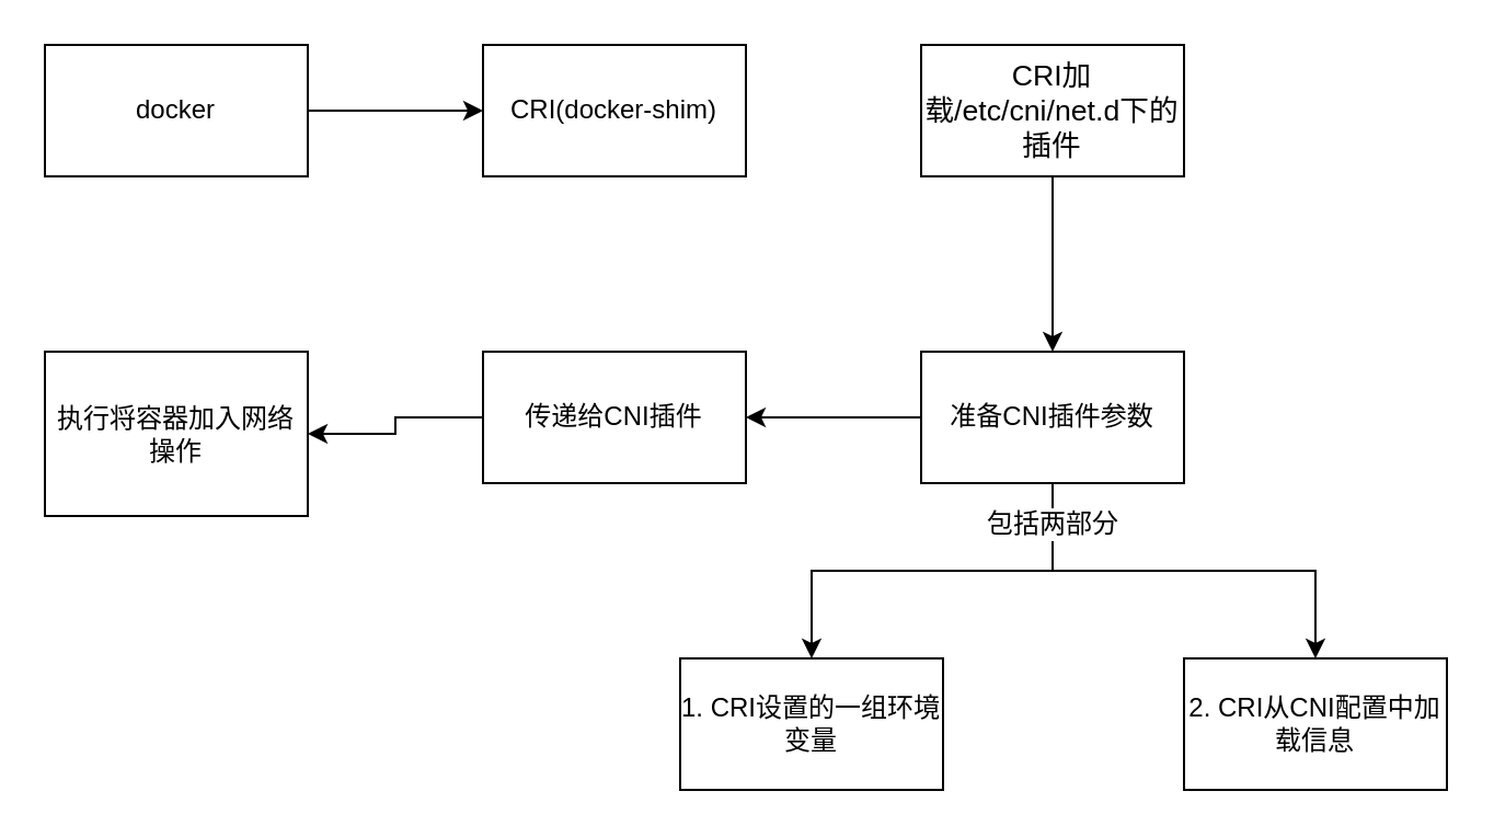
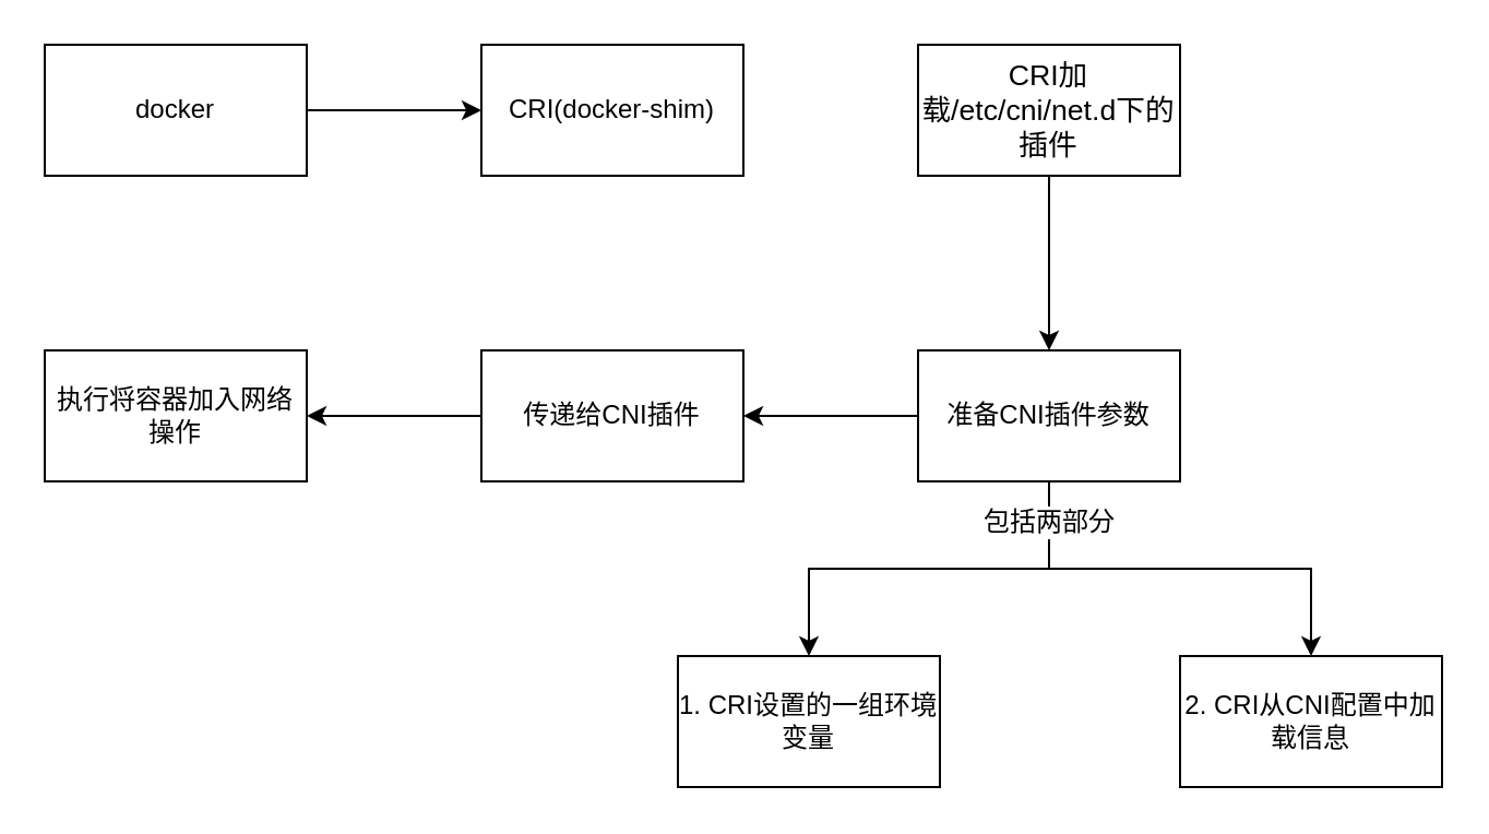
  <mxCell id="0" />
  <mxCell id="1" parent="0" />
  <mxCell id="2" value="" style="edgeStyle=orthogonalEdgeStyle;rounded=0;orthogonalLoop=1;jettySize=auto;html=1;" parent="1" source="3" target="4" edge="1"><mxGeometry relative="1" as="geometry" /></mxCell>
  <mxCell id="3" value="docker" style="rounded=0;whiteSpace=wrap;html=1;" parent="1" vertex="1"><mxGeometry x="20" y="20" width="120" height="60" as="geometry" /></mxCell>
  <mxCell id="4" value="CRI(docker-shim)" style="rounded=0;whiteSpace=wrap;html=1;" parent="1" vertex="1"><mxGeometry x="220" y="20" width="120" height="60" as="geometry" /></mxCell>
  <mxCell id="5" value="" style="edgeStyle=orthogonalEdgeStyle;rounded=0;orthogonalLoop=1;jettySize=auto;html=1;" parent="1" source="6" target="11" edge="1"><mxGeometry relative="1" as="geometry" /></mxCell>
  <mxCell id="6" value="&lt;span style=&quot;font-size: 13.333px&quot;&gt;CRI加载/etc/cni/net.d下的插件&lt;/span&gt;" style="rounded=0;whiteSpace=wrap;html=1;" parent="1" vertex="1"><mxGeometry x="420" y="20" width="120" height="60" as="geometry" /></mxCell>
  <mxCell id="7" value="" style="edgeStyle=orthogonalEdgeStyle;rounded=0;orthogonalLoop=1;jettySize=auto;html=1;" parent="1" source="11" target="16" edge="1"><mxGeometry relative="1" as="geometry" /></mxCell>
  <mxCell id="8" value="" style="edgeStyle=orthogonalEdgeStyle;rounded=0;orthogonalLoop=1;jettySize=auto;html=1;" parent="1" source="11" target="15" edge="1"><mxGeometry relative="1" as="geometry" /></mxCell>
  <mxCell id="9" value="包括两部分" style="text;html=1;align=center;verticalAlign=middle;resizable=0;points=[];labelBackgroundColor=#ffffff;" vertex="1" connectable="0" parent="8"><mxGeometry x="-0.817" y="-1" relative="1" as="geometry"><mxPoint as="offset" /></mxGeometry></mxCell>
  <mxCell id="10" value="" style="edgeStyle=orthogonalEdgeStyle;rounded=0;orthogonalLoop=1;jettySize=auto;html=1;" parent="1" source="11" target="13" edge="1"><mxGeometry relative="1" as="geometry" /></mxCell>
  <mxCell id="11" value="准备CNI插件参数" style="rounded=0;whiteSpace=wrap;html=1;" parent="1" vertex="1"><mxGeometry x="420" y="160" width="120" height="60" as="geometry" /></mxCell>
  <mxCell id="12" value="" style="edgeStyle=orthogonalEdgeStyle;rounded=0;orthogonalLoop=1;jettySize=auto;html=1;" parent="1" source="13" target="14" edge="1"><mxGeometry relative="1" as="geometry" /></mxCell>
  <mxCell id="13" value="传递给CNI插件" style="rounded=0;whiteSpace=wrap;html=1;" parent="1" vertex="1"><mxGeometry x="220" y="160" width="120" height="60" as="geometry" /></mxCell>
- <mxCell id="14" value="执行将容器加入网络操作" style="rounded=0;whiteSpace=wrap;html=1;" parent="1" vertex="1"><mxGeometry x="20" y="160" width="120" height="75" as="geometry" /></mxCell>
+ <mxCell id="14" value="执行将容器加入网络操作" style="rounded=0;whiteSpace=wrap;html=1;" parent="1" vertex="1"><mxGeometry x="20" y="160" width="120" height="60" as="geometry" /></mxCell>
  <mxCell id="15" value="2. CRI从CNI配置中加载信息" style="rounded=0;whiteSpace=wrap;html=1;" parent="1" vertex="1"><mxGeometry x="540" y="300" width="120" height="60" as="geometry" /></mxCell>
  <mxCell id="16" value="1. CRI设置的一组环境变量" style="rounded=0;whiteSpace=wrap;html=1;" parent="1" vertex="1"><mxGeometry x="310" y="300" width="120" height="60" as="geometry" /></mxCell>
